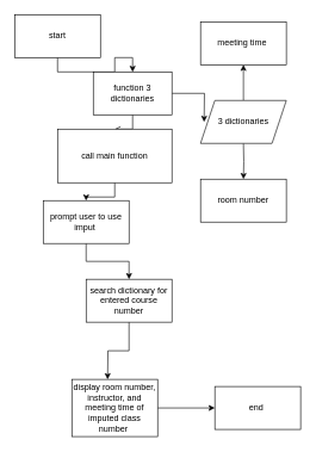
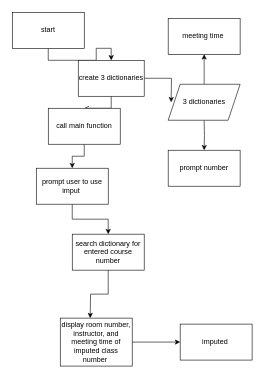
  <mxCell id="0" />
  <mxCell id="1" parent="0" />
  <mxCell id="2" value="" style="edgeStyle=orthogonalEdgeStyle;rounded=0;orthogonalLoop=1;jettySize=auto;html=1;" parent="1" source="3" target="6" edge="1"><mxGeometry relative="1" as="geometry" /></mxCell>
  <mxCell id="3" value="start" style="rounded=0;whiteSpace=wrap;html=1;" parent="1" vertex="1"><mxGeometry x="20" y="20" width="120" height="60" as="geometry" /></mxCell>
  <mxCell id="4" value="" style="edgeStyle=orthogonalEdgeStyle;rounded=0;orthogonalLoop=1;jettySize=auto;html=1;endArrow=open;" parent="1" source="6" target="8" edge="1"><mxGeometry relative="1" as="geometry" /></mxCell>
  <mxCell id="5" value="" style="edgeStyle=orthogonalEdgeStyle;rounded=0;orthogonalLoop=1;jettySize=auto;html=1;" parent="1" source="6" edge="1"><mxGeometry relative="1" as="geometry"><mxPoint x="285" y="170" as="targetPoint" /></mxGeometry></mxCell>
- <mxCell id="6" value="function 3 dictionaries" style="rounded=0;whiteSpace=wrap;html=1;" parent="1" vertex="1"><mxGeometry x="130" y="100" width="110" height="60" as="geometry" /></mxCell>
+ <mxCell id="6" value="create 3 dictionaries" style="rounded=0;whiteSpace=wrap;html=1;" parent="1" vertex="1"><mxGeometry x="130" y="100" width="110" height="60" as="geometry" /></mxCell>
  <mxCell id="7" value="" style="edgeStyle=orthogonalEdgeStyle;rounded=0;orthogonalLoop=1;jettySize=auto;html=1;" parent="1" source="8" target="10" edge="1"><mxGeometry relative="1" as="geometry" /></mxCell>
- <mxCell id="8" value="call main function" style="whiteSpace=wrap;html=1;rounded=0;" parent="1" vertex="1"><mxGeometry x="80" y="180" width="160" height="75" as="geometry" /></mxCell>
+ <mxCell id="8" value="call main function" style="whiteSpace=wrap;html=1;rounded=0;" parent="1" vertex="1"><mxGeometry x="80" y="180" width="120" height="60" as="geometry" /></mxCell>
  <mxCell id="9" value="" style="edgeStyle=orthogonalEdgeStyle;rounded=0;orthogonalLoop=1;jettySize=auto;html=1;" parent="1" source="10" target="17" edge="1"><mxGeometry relative="1" as="geometry" /></mxCell>
  <mxCell id="10" value="prompt user to use imput&amp;nbsp;" style="whiteSpace=wrap;html=1;rounded=0;" parent="1" vertex="1"><mxGeometry x="60" y="280" width="120" height="60" as="geometry" /></mxCell>
  <mxCell id="11" value="" style="edgeStyle=orthogonalEdgeStyle;rounded=0;orthogonalLoop=1;jettySize=auto;html=1;" parent="1" target="14" edge="1"><mxGeometry relative="1" as="geometry"><mxPoint x="340" y="200" as="sourcePoint" /><mxPoint x="340" y="280" as="targetPoint" /></mxGeometry></mxCell>
  <mxCell id="12" value="" style="edgeStyle=orthogonalEdgeStyle;rounded=0;orthogonalLoop=1;jettySize=auto;html=1;" parent="1" source="13" target="15" edge="1"><mxGeometry relative="1" as="geometry" /></mxCell>
  <mxCell id="13" value="3 dictionaries" style="shape=parallelogram;perimeter=parallelogramPerimeter;whiteSpace=wrap;html=1;fixedSize=1;" parent="1" vertex="1"><mxGeometry x="280" y="140" width="120" height="60" as="geometry" /></mxCell>
- <mxCell id="14" value="room number" style="rounded=0;whiteSpace=wrap;html=1;" parent="1" vertex="1"><mxGeometry x="280" y="250" width="120" height="60" as="geometry" /></mxCell>
+ <mxCell id="14" value="prompt number" style="rounded=0;whiteSpace=wrap;html=1;" parent="1" vertex="1"><mxGeometry x="280" y="250" width="120" height="60" as="geometry" /></mxCell>
  <mxCell id="15" value="meeting time&amp;nbsp;" style="rounded=0;whiteSpace=wrap;html=1;" parent="1" vertex="1"><mxGeometry x="280" y="30" width="120" height="60" as="geometry" /></mxCell>
  <mxCell id="16" value="" style="edgeStyle=orthogonalEdgeStyle;rounded=0;orthogonalLoop=1;jettySize=auto;html=1;" parent="1" source="17" edge="1"><mxGeometry relative="1" as="geometry"><mxPoint x="150" y="530" as="targetPoint" /></mxGeometry></mxCell>
  <mxCell id="17" value="search dictionary for entered course number" style="rounded=0;whiteSpace=wrap;html=1;" parent="1" vertex="1"><mxGeometry x="120" y="390" width="120" height="60" as="geometry" /></mxCell>
  <mxCell id="18" value="" style="edgeStyle=orthogonalEdgeStyle;rounded=0;orthogonalLoop=1;jettySize=auto;html=1;" parent="1" source="19" target="20" edge="1"><mxGeometry relative="1" as="geometry" /></mxCell>
  <mxCell id="19" value="display room number, instructor, and meeting time of imputed class number&amp;nbsp;" style="rounded=0;whiteSpace=wrap;html=1;" parent="1" vertex="1"><mxGeometry x="100" y="530" width="120" height="80" as="geometry" /></mxCell>
- <mxCell id="20" value="end&amp;nbsp;" style="whiteSpace=wrap;html=1;rounded=0;" parent="1" vertex="1"><mxGeometry x="300" y="540" width="120" height="60" as="geometry" /></mxCell>
+ <mxCell id="20" value="imputed&amp;nbsp;" style="whiteSpace=wrap;html=1;rounded=0;" parent="1" vertex="1"><mxGeometry x="300" y="540" width="120" height="60" as="geometry" /></mxCell>
